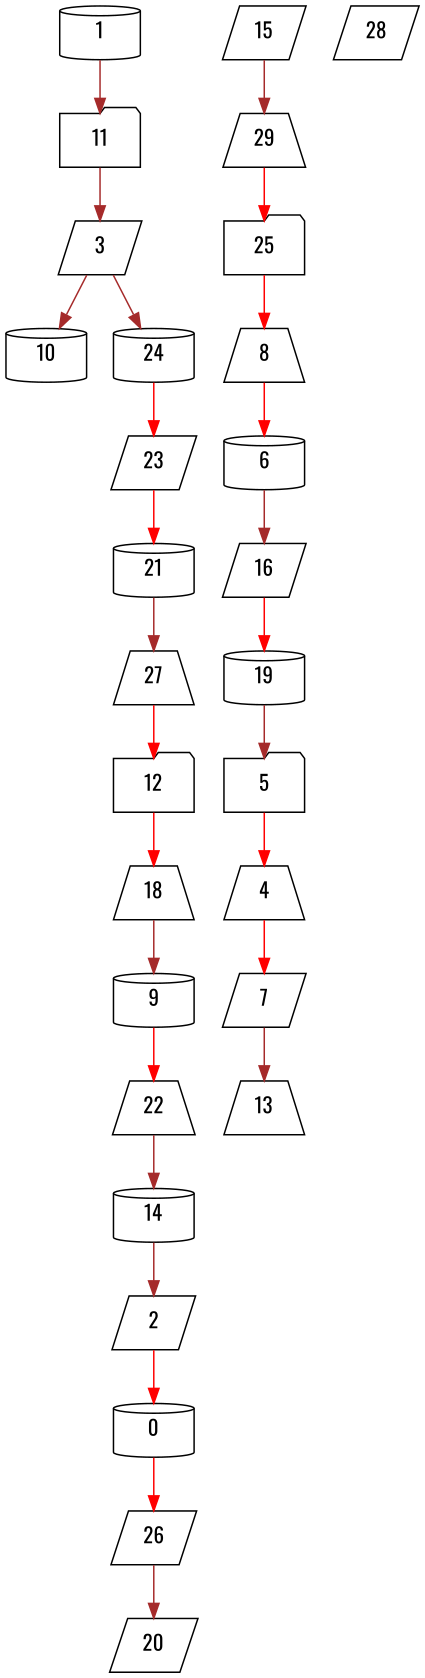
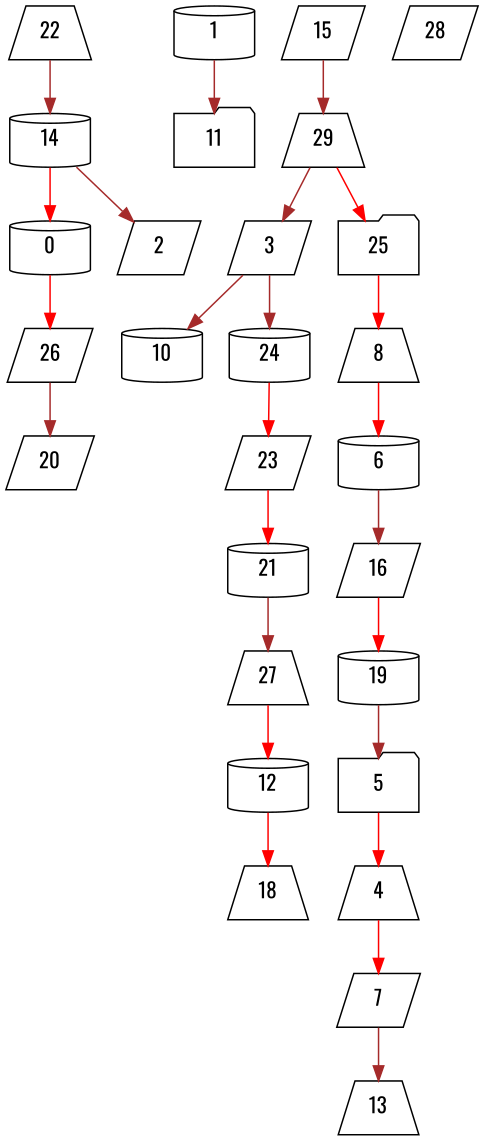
  digraph {
    fontname=Oswald
    node [fontname=Oswald shape=cylinder]
    edge [color=brown fontname=Oswald]
    26 [shape=parallelogram]
    0
    20 [shape=parallelogram]
    11 [shape=folder]
    1
    3 [shape=parallelogram]
    2 [shape=parallelogram]
    10
    24
    4 [shape=trapezium]
    7 [shape=parallelogram]
    13 [shape=trapezium]
    5 [shape=folder]
    16 [shape=parallelogram]
    6
    19
    8 [shape=trapezium]
    22 [shape=trapezium]
-   9
    14
    23 [shape=parallelogram]
    18 [shape=trapezium]
-   12 [shape=folder]
+   12
    15 [shape=parallelogram]
    29 [shape=trapezium]
    25 [shape=folder]
    27 [shape=trapezium]
    21
    28 [shape=parallelogram]
    26 -> 20
    0 -> 26 [color=red]
-   11 -> 3
+   29 -> 3
    1 -> 11
    3 -> 10
    3 -> 24
-   2 -> 0 [color=red]
+   14 -> 0 [color=red]
    24 -> 23 [color=red]
    4 -> 7 [color=red]
    7 -> 13
    5 -> 4 [color=red]
    16 -> 19 [color=red]
    6 -> 16
    19 -> 5
    8 -> 6 [color=red]
    22 -> 14
-   9 -> 22 [color=red]
    14 -> 2
    23 -> 21 [color=red]
-   18 -> 9
    12 -> 18 [color=red]
    15 -> 29
    29 -> 25 [color=red]
    25 -> 8 [color=red]
    27 -> 12 [color=red]
    21 -> 27
  }
